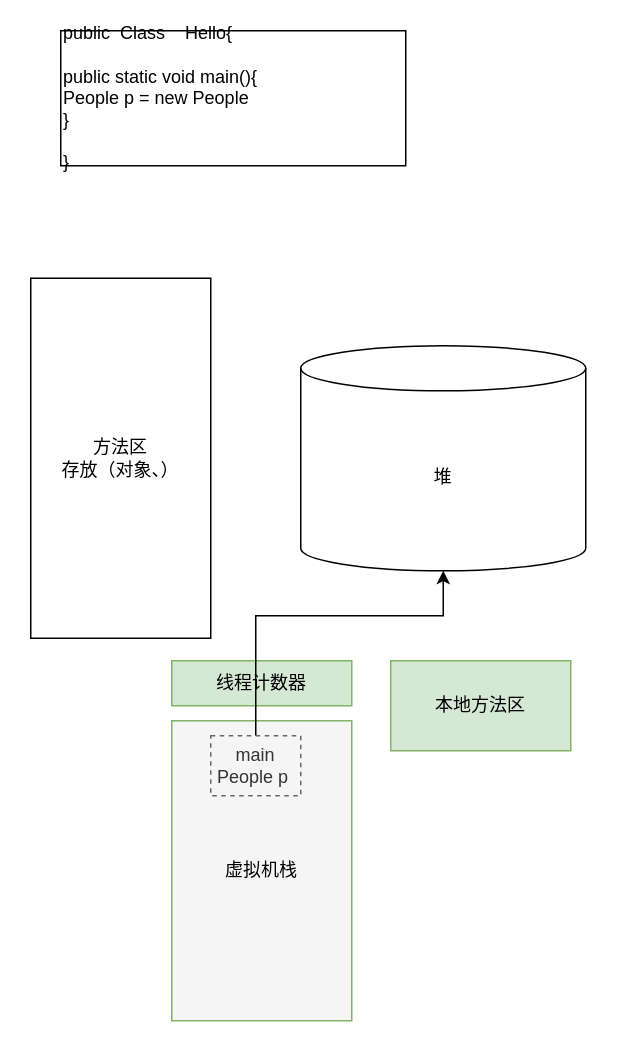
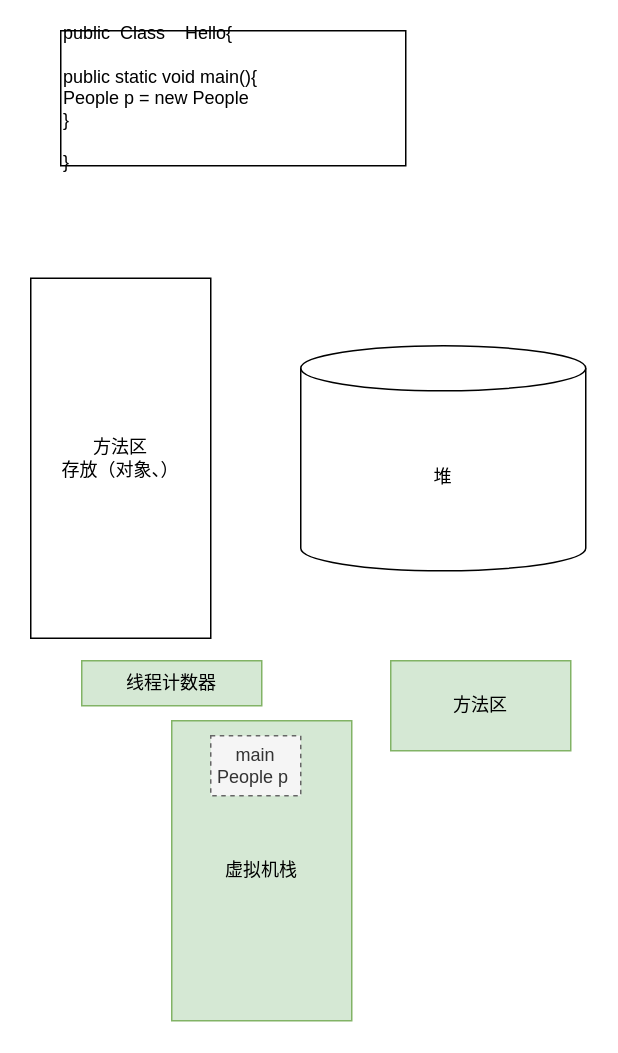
  <mxCell id="0" />
  <mxCell id="1" parent="0" />
  <mxCell id="2" value="方法区&lt;br&gt;存放（对象、）" style="rounded=0;whiteSpace=wrap;html=1;" vertex="1" parent="1"><mxGeometry x="20" y="185" width="120" height="240" as="geometry" /></mxCell>
  <mxCell id="3" value="堆" style="shape=cylinder3;whiteSpace=wrap;html=1;boundedLbl=1;backgroundOutline=1;size=15;" vertex="1" parent="1"><mxGeometry x="200" y="230" width="190" height="150" as="geometry" /></mxCell>
  <mxCell id="4" value="public&amp;nbsp; Class&amp;nbsp; &amp;nbsp; Hello{&lt;br&gt;&lt;br&gt;public static void main(){&lt;br&gt;People p = new People&lt;br&gt;}&lt;br&gt;&lt;br&gt;}" style="rounded=0;whiteSpace=wrap;html=1;align=left;" vertex="1" parent="1"><mxGeometry x="40" y="20" width="230" height="90" as="geometry" /></mxCell>
- <mxCell id="5" value="线程计数器" style="rounded=0;whiteSpace=wrap;html=1;fillColor=#d5e8d4;strokeColor=#82b366;" vertex="1" parent="1"><mxGeometry x="114" y="440" width="120" height="30" as="geometry" /></mxCell>
- <mxCell id="6" value="虚拟机栈" style="rounded=0;whiteSpace=wrap;html=1;fillColor=#f5f5f5;strokeColor=#82b366;" vertex="1" parent="1"><mxGeometry x="114" y="480" width="120" height="200" as="geometry" /></mxCell>
- <mxCell id="7" value="本地方法区" style="rounded=0;whiteSpace=wrap;html=1;fillColor=#d5e8d4;strokeColor=#82b366;" vertex="1" parent="1"><mxGeometry x="260" y="440" width="120" height="60" as="geometry" /></mxCell>
- <mxCell id="8" style="edgeStyle=orthogonalEdgeStyle;rounded=0;orthogonalLoop=1;jettySize=auto;html=1;" edge="1" parent="1" source="9" target="3"><mxGeometry relative="1" as="geometry"><Array as="points"><mxPoint x="170" y="410" /><mxPoint x="295" y="410" /></Array></mxGeometry></mxCell>
+ <mxCell id="5" value="线程计数器" style="rounded=0;whiteSpace=wrap;html=1;fillColor=#d5e8d4;strokeColor=#82b366;" vertex="1" parent="1"><mxGeometry x="54" y="440" width="120" height="30" as="geometry" /></mxCell>
+ <mxCell id="6" value="虚拟机栈" style="rounded=0;whiteSpace=wrap;html=1;fillColor=#d5e8d4;strokeColor=#82b366;" vertex="1" parent="1"><mxGeometry x="114" y="480" width="120" height="200" as="geometry" /></mxCell>
+ <mxCell id="7" value="方法区" style="rounded=0;whiteSpace=wrap;html=1;fillColor=#d5e8d4;strokeColor=#82b366;" vertex="1" parent="1"><mxGeometry x="260" y="440" width="120" height="60" as="geometry" /></mxCell>
  <mxCell id="9" value="main&lt;br&gt;People p&amp;nbsp;" style="rounded=0;whiteSpace=wrap;html=1;fillColor=#f5f5f5;strokeColor=#666666;fontColor=#333333;dashed=1;" vertex="1" parent="1"><mxGeometry x="140" y="490" width="60" height="40" as="geometry" /></mxCell>
